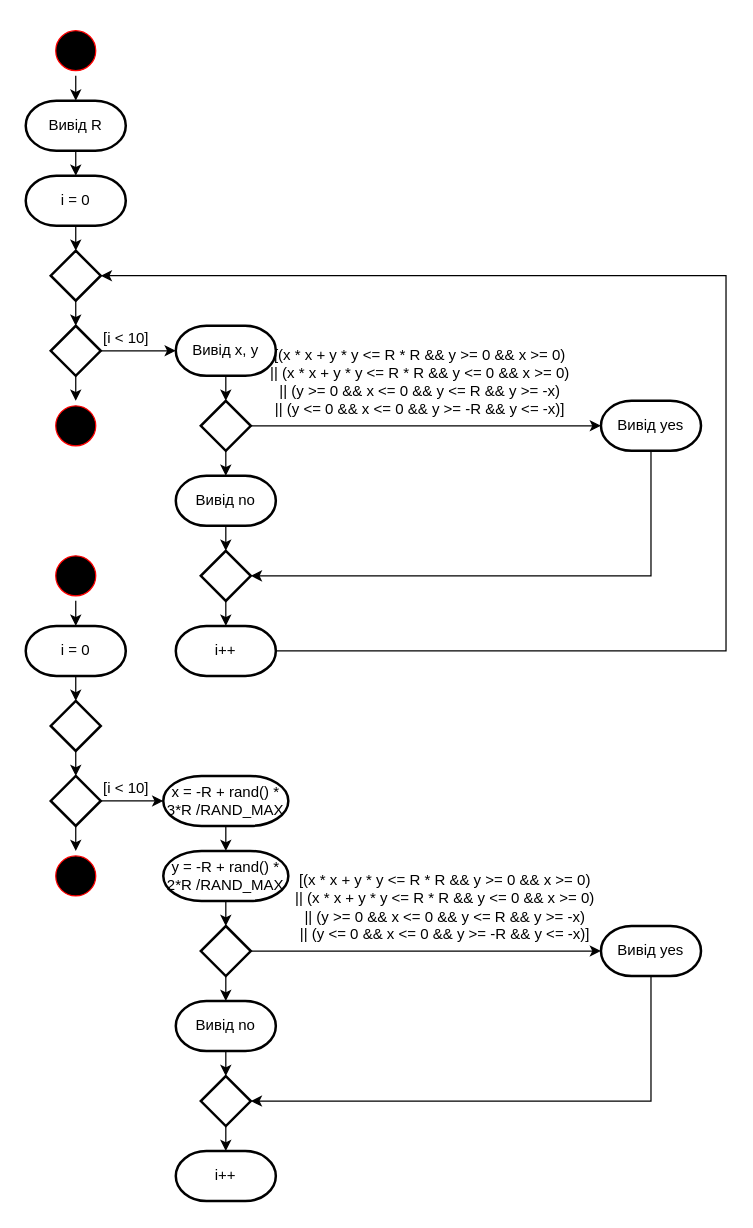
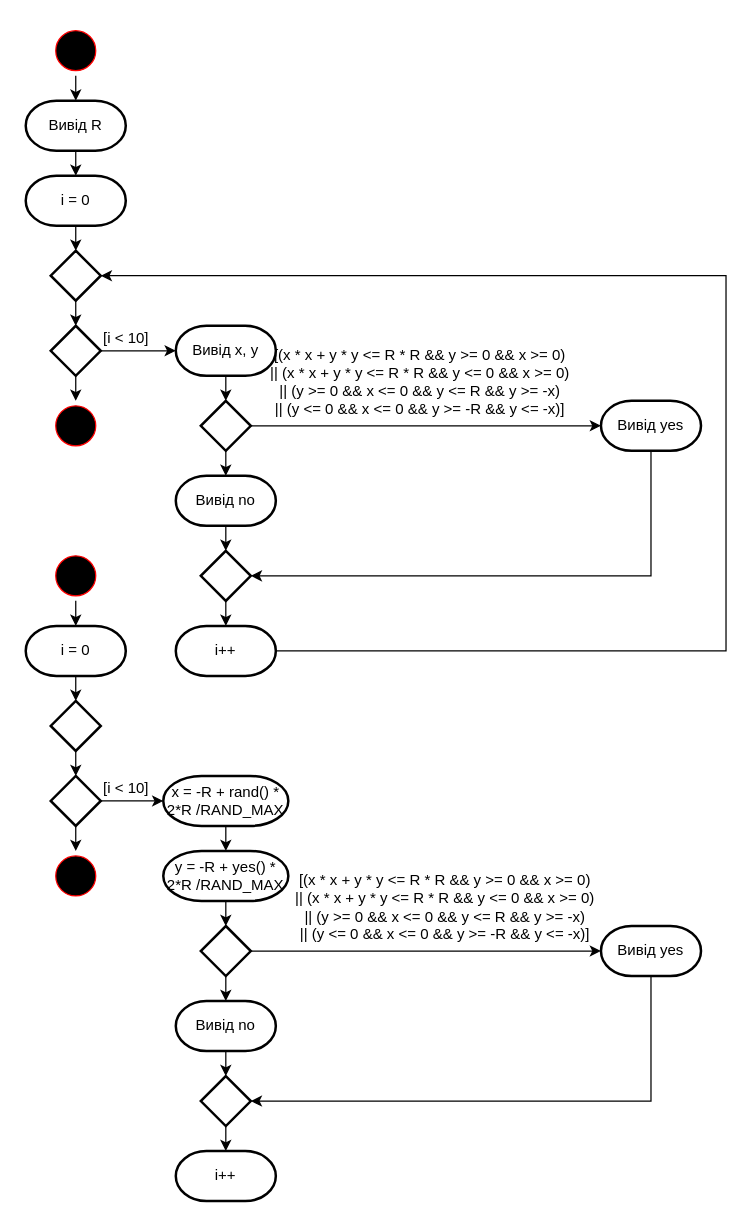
  <mxCell id="0" />
  <mxCell id="1" parent="0" />
  <mxCell id="2" style="edgeStyle=orthogonalEdgeStyle;rounded=0;orthogonalLoop=1;jettySize=auto;html=1;exitX=0.5;exitY=1;exitDx=0;exitDy=0;fontSize=12;" edge="1" parent="1" source="3"><mxGeometry relative="1" as="geometry"><mxPoint x="60" y="80" as="targetPoint" /></mxGeometry></mxCell>
  <mxCell id="3" value="" style="ellipse;html=1;shape=startState;fillColor=#000000;strokeColor=#ff0000;fontSize=12;" vertex="1" parent="1"><mxGeometry x="40" y="20" width="40" height="40" as="geometry" /></mxCell>
  <mxCell id="4" style="edgeStyle=orthogonalEdgeStyle;rounded=0;orthogonalLoop=1;jettySize=auto;html=1;exitX=0.5;exitY=1;exitDx=0;exitDy=0;exitPerimeter=0;entryX=0.5;entryY=0;entryDx=0;entryDy=0;entryPerimeter=0;fontSize=12;" edge="1" parent="1" source="5" target="7"><mxGeometry relative="1" as="geometry" /></mxCell>
  <mxCell id="5" value="i = 0" style="strokeWidth=2;html=1;shape=mxgraph.flowchart.terminator;whiteSpace=wrap;fontSize=12;" vertex="1" parent="1"><mxGeometry x="20" y="140" width="80" height="40" as="geometry" /></mxCell>
  <mxCell id="6" style="edgeStyle=orthogonalEdgeStyle;rounded=0;orthogonalLoop=1;jettySize=auto;html=1;exitX=0.5;exitY=1;exitDx=0;exitDy=0;exitPerimeter=0;fontSize=12;" edge="1" parent="1" source="7"><mxGeometry relative="1" as="geometry"><mxPoint x="60" y="260" as="targetPoint" /></mxGeometry></mxCell>
  <mxCell id="7" value="" style="strokeWidth=2;html=1;shape=mxgraph.flowchart.decision;whiteSpace=wrap;fontSize=12;" vertex="1" parent="1"><mxGeometry x="40" y="200" width="40" height="40" as="geometry" /></mxCell>
  <mxCell id="8" style="edgeStyle=orthogonalEdgeStyle;rounded=0;orthogonalLoop=1;jettySize=auto;html=1;exitX=0.5;exitY=1;exitDx=0;exitDy=0;exitPerimeter=0;fontSize=12;" edge="1" parent="1" source="9"><mxGeometry relative="1" as="geometry"><mxPoint x="60" y="320" as="targetPoint" /></mxGeometry></mxCell>
  <mxCell id="9" value="" style="strokeWidth=2;html=1;shape=mxgraph.flowchart.decision;whiteSpace=wrap;fontSize=12;" vertex="1" parent="1"><mxGeometry x="40" y="260" width="40" height="40" as="geometry" /></mxCell>
  <mxCell id="10" value="" style="endArrow=classic;html=1;rounded=0;fontSize=12;exitX=1;exitY=0.5;exitDx=0;exitDy=0;exitPerimeter=0;" edge="1" parent="1" source="9"><mxGeometry width="50" height="50" relative="1" as="geometry"><mxPoint x="350" y="390" as="sourcePoint" /><mxPoint x="140" y="280" as="targetPoint" /></mxGeometry></mxCell>
  <mxCell id="11" value="[i &amp;lt; 10]" style="text;html=1;align=center;verticalAlign=middle;resizable=0;points=[];autosize=1;strokeColor=none;fillColor=none;fontSize=12;" vertex="1" parent="1"><mxGeometry x="70" y="255" width="60" height="30" as="geometry" /></mxCell>
  <mxCell id="12" style="edgeStyle=orthogonalEdgeStyle;rounded=0;orthogonalLoop=1;jettySize=auto;html=1;exitX=0.5;exitY=1;exitDx=0;exitDy=0;exitPerimeter=0;fontSize=12;" edge="1" parent="1" source="13"><mxGeometry relative="1" as="geometry"><mxPoint x="180" y="320" as="targetPoint" /></mxGeometry></mxCell>
  <mxCell id="13" value="Вивід x, y" style="strokeWidth=2;html=1;shape=mxgraph.flowchart.terminator;whiteSpace=wrap;fontSize=12;" vertex="1" parent="1"><mxGeometry x="140" y="260" width="80" height="40" as="geometry" /></mxCell>
  <mxCell id="14" style="edgeStyle=orthogonalEdgeStyle;rounded=0;orthogonalLoop=1;jettySize=auto;html=1;exitX=0.5;exitY=1;exitDx=0;exitDy=0;exitPerimeter=0;entryX=0.5;entryY=0;entryDx=0;entryDy=0;entryPerimeter=0;fontSize=12;" edge="1" parent="1" source="15" target="5"><mxGeometry relative="1" as="geometry" /></mxCell>
  <mxCell id="15" value="Вивід R" style="strokeWidth=2;html=1;shape=mxgraph.flowchart.terminator;whiteSpace=wrap;fontSize=12;" vertex="1" parent="1"><mxGeometry x="20" y="80" width="80" height="40" as="geometry" /></mxCell>
  <mxCell id="16" style="edgeStyle=orthogonalEdgeStyle;rounded=0;orthogonalLoop=1;jettySize=auto;html=1;exitX=1;exitY=0.5;exitDx=0;exitDy=0;exitPerimeter=0;fontSize=12;" edge="1" parent="1" source="18"><mxGeometry relative="1" as="geometry"><mxPoint x="480" y="340" as="targetPoint" /></mxGeometry></mxCell>
  <mxCell id="17" style="edgeStyle=orthogonalEdgeStyle;rounded=0;orthogonalLoop=1;jettySize=auto;html=1;exitX=0.5;exitY=1;exitDx=0;exitDy=0;exitPerimeter=0;entryX=0.5;entryY=0;entryDx=0;entryDy=0;entryPerimeter=0;fontSize=12;" edge="1" parent="1" source="18" target="23"><mxGeometry relative="1" as="geometry" /></mxCell>
  <mxCell id="18" value="" style="strokeWidth=2;html=1;shape=mxgraph.flowchart.decision;whiteSpace=wrap;fontSize=12;" vertex="1" parent="1"><mxGeometry x="160" y="320" width="40" height="40" as="geometry" /></mxCell>
  <mxCell id="19" value="&lt;div&gt;[(x * x + y * y &amp;lt;= R * R &amp;amp;&amp;amp; y &amp;gt;= 0 &amp;amp;&amp;amp; x &amp;gt;= 0)&lt;/div&gt;&lt;div&gt;&lt;span style=&quot;&quot;&gt;&#09;&#09;&#09;&lt;/span&gt;|| (x * x + y * y &amp;lt;= R * R &amp;amp;&amp;amp; y &amp;lt;= 0 &amp;amp;&amp;amp; x &amp;gt;= 0)&lt;/div&gt;&lt;div&gt;&lt;span style=&quot;&quot;&gt;&#09;&#09;&#09;&lt;/span&gt;|| (y &amp;gt;= 0 &amp;amp;&amp;amp; x &amp;lt;= 0 &amp;amp;&amp;amp; y &amp;lt;= R &amp;amp;&amp;amp; y &amp;gt;= -x)&lt;/div&gt;&lt;div&gt;&lt;span style=&quot;&quot;&gt;&#09;&#09;&#09;&lt;/span&gt;|| (y &amp;lt;= 0 &amp;amp;&amp;amp; x &amp;lt;= 0 &amp;amp;&amp;amp; y &amp;gt;= -R &amp;amp;&amp;amp; y &amp;lt;= -x)]&lt;/div&gt;" style="text;html=1;align=center;verticalAlign=middle;resizable=0;points=[];autosize=1;strokeColor=none;fillColor=none;fontSize=12;" vertex="1" parent="1"><mxGeometry x="210" y="270" width="250" height="70" as="geometry" /></mxCell>
  <mxCell id="20" style="edgeStyle=orthogonalEdgeStyle;rounded=0;orthogonalLoop=1;jettySize=auto;html=1;exitX=0.5;exitY=1;exitDx=0;exitDy=0;exitPerimeter=0;fontSize=12;" edge="1" parent="1" source="21"><mxGeometry relative="1" as="geometry"><mxPoint x="200" y="460" as="targetPoint" /><Array as="points"><mxPoint x="520" y="460" /></Array></mxGeometry></mxCell>
  <mxCell id="21" value="Вивід yes" style="strokeWidth=2;html=1;shape=mxgraph.flowchart.terminator;whiteSpace=wrap;fontSize=12;" vertex="1" parent="1"><mxGeometry x="480" y="320" width="80" height="40" as="geometry" /></mxCell>
  <mxCell id="22" style="edgeStyle=orthogonalEdgeStyle;rounded=0;orthogonalLoop=1;jettySize=auto;html=1;exitX=0.5;exitY=1;exitDx=0;exitDy=0;exitPerimeter=0;entryX=0.5;entryY=0;entryDx=0;entryDy=0;entryPerimeter=0;fontSize=12;" edge="1" parent="1" source="23" target="25"><mxGeometry relative="1" as="geometry" /></mxCell>
  <mxCell id="23" value="Вивід no" style="strokeWidth=2;html=1;shape=mxgraph.flowchart.terminator;whiteSpace=wrap;fontSize=12;" vertex="1" parent="1"><mxGeometry x="140" y="380" width="80" height="40" as="geometry" /></mxCell>
  <mxCell id="24" style="edgeStyle=orthogonalEdgeStyle;rounded=0;orthogonalLoop=1;jettySize=auto;html=1;exitX=0.5;exitY=1;exitDx=0;exitDy=0;exitPerimeter=0;entryX=0.5;entryY=0;entryDx=0;entryDy=0;entryPerimeter=0;fontSize=12;" edge="1" parent="1" source="25" target="27"><mxGeometry relative="1" as="geometry" /></mxCell>
  <mxCell id="25" value="" style="strokeWidth=2;html=1;shape=mxgraph.flowchart.decision;whiteSpace=wrap;fontSize=12;" vertex="1" parent="1"><mxGeometry x="160" y="440" width="40" height="40" as="geometry" /></mxCell>
  <mxCell id="26" style="edgeStyle=orthogonalEdgeStyle;rounded=0;orthogonalLoop=1;jettySize=auto;html=1;exitX=1;exitY=0.5;exitDx=0;exitDy=0;exitPerimeter=0;fontSize=12;entryX=1;entryY=0.5;entryDx=0;entryDy=0;entryPerimeter=0;" edge="1" parent="1" source="27" target="7"><mxGeometry relative="1" as="geometry"><mxPoint x="580" y="220" as="targetPoint" /><Array as="points"><mxPoint x="580" y="520" /><mxPoint x="580" y="220" /></Array></mxGeometry></mxCell>
  <mxCell id="27" value="i++" style="strokeWidth=2;html=1;shape=mxgraph.flowchart.terminator;whiteSpace=wrap;fontSize=12;" vertex="1" parent="1"><mxGeometry x="140" y="500" width="80" height="40" as="geometry" /></mxCell>
  <mxCell id="28" value="" style="ellipse;html=1;shape=startState;fillColor=#000000;strokeColor=#ff0000;fontSize=12;" vertex="1" parent="1"><mxGeometry x="40" y="320" width="40" height="40" as="geometry" /></mxCell>
  <mxCell id="29" value="" style="ellipse;html=1;shape=startState;fillColor=#000000;strokeColor=#ff0000;fontSize=12;" vertex="1" parent="1"><mxGeometry x="40" y="440" width="40" height="40" as="geometry" /></mxCell>
  <mxCell id="30" style="edgeStyle=orthogonalEdgeStyle;rounded=0;orthogonalLoop=1;jettySize=auto;html=1;exitX=0.5;exitY=1;exitDx=0;exitDy=0;exitPerimeter=0;entryX=0.5;entryY=0;entryDx=0;entryDy=0;entryPerimeter=0;fontSize=12;" edge="1" parent="1" source="31" target="33"><mxGeometry relative="1" as="geometry" /></mxCell>
  <mxCell id="31" value="i = 0" style="strokeWidth=2;html=1;shape=mxgraph.flowchart.terminator;whiteSpace=wrap;fontSize=12;" vertex="1" parent="1"><mxGeometry x="20" y="500" width="80" height="40" as="geometry" /></mxCell>
  <mxCell id="32" style="edgeStyle=orthogonalEdgeStyle;rounded=0;orthogonalLoop=1;jettySize=auto;html=1;exitX=0.5;exitY=1;exitDx=0;exitDy=0;exitPerimeter=0;fontSize=12;" edge="1" parent="1" source="33"><mxGeometry relative="1" as="geometry"><mxPoint x="60" y="620" as="targetPoint" /></mxGeometry></mxCell>
  <mxCell id="33" value="" style="strokeWidth=2;html=1;shape=mxgraph.flowchart.decision;whiteSpace=wrap;fontSize=12;" vertex="1" parent="1"><mxGeometry x="40" y="560" width="40" height="40" as="geometry" /></mxCell>
  <mxCell id="34" style="edgeStyle=orthogonalEdgeStyle;rounded=0;orthogonalLoop=1;jettySize=auto;html=1;exitX=0.5;exitY=1;exitDx=0;exitDy=0;exitPerimeter=0;fontSize=12;" edge="1" parent="1" source="35"><mxGeometry relative="1" as="geometry"><mxPoint x="60" y="680" as="targetPoint" /></mxGeometry></mxCell>
  <mxCell id="35" value="" style="strokeWidth=2;html=1;shape=mxgraph.flowchart.decision;whiteSpace=wrap;fontSize=12;" vertex="1" parent="1"><mxGeometry x="40" y="620" width="40" height="40" as="geometry" /></mxCell>
  <mxCell id="36" value="" style="endArrow=classic;html=1;rounded=0;fontSize=12;exitX=1;exitY=0.5;exitDx=0;exitDy=0;exitPerimeter=0;entryX=0;entryY=0.5;entryDx=0;entryDy=0;entryPerimeter=0;" edge="1" parent="1" source="35" target="39"><mxGeometry width="50" height="50" relative="1" as="geometry"><mxPoint x="350" y="750" as="sourcePoint" /><mxPoint x="120" y="640" as="targetPoint" /></mxGeometry></mxCell>
  <mxCell id="37" value="[i &amp;lt; 10]" style="text;html=1;align=center;verticalAlign=middle;resizable=0;points=[];autosize=1;strokeColor=none;fillColor=none;fontSize=12;" vertex="1" parent="1"><mxGeometry x="70" y="615" width="60" height="30" as="geometry" /></mxCell>
  <mxCell id="38" style="edgeStyle=orthogonalEdgeStyle;rounded=0;orthogonalLoop=1;jettySize=auto;html=1;exitX=0.5;exitY=1;exitDx=0;exitDy=0;exitPerimeter=0;fontSize=12;" edge="1" parent="1" source="39"><mxGeometry relative="1" as="geometry"><mxPoint x="180" y="680" as="targetPoint" /></mxGeometry></mxCell>
- <mxCell id="39" value="x = -R + rand() * 3*R /RAND_MAX" style="strokeWidth=2;html=1;shape=mxgraph.flowchart.terminator;whiteSpace=wrap;fontSize=12;" vertex="1" parent="1"><mxGeometry x="130" y="620" width="100" height="40" as="geometry" /></mxCell>
+ <mxCell id="39" value="x = -R + rand() * 2*R /RAND_MAX" style="strokeWidth=2;html=1;shape=mxgraph.flowchart.terminator;whiteSpace=wrap;fontSize=12;" vertex="1" parent="1"><mxGeometry x="130" y="620" width="100" height="40" as="geometry" /></mxCell>
  <mxCell id="40" style="edgeStyle=orthogonalEdgeStyle;rounded=0;orthogonalLoop=1;jettySize=auto;html=1;exitX=0.5;exitY=1;exitDx=0;exitDy=0;exitPerimeter=0;entryX=0.5;entryY=0;entryDx=0;entryDy=0;entryPerimeter=0;fontSize=12;" edge="1" parent="1" target="31"><mxGeometry relative="1" as="geometry"><mxPoint x="60" y="480" as="sourcePoint" /></mxGeometry></mxCell>
  <mxCell id="41" style="edgeStyle=orthogonalEdgeStyle;rounded=0;orthogonalLoop=1;jettySize=auto;html=1;exitX=1;exitY=0.5;exitDx=0;exitDy=0;exitPerimeter=0;fontSize=12;" edge="1" parent="1" source="43"><mxGeometry relative="1" as="geometry"><mxPoint x="480" y="760" as="targetPoint" /></mxGeometry></mxCell>
  <mxCell id="42" style="edgeStyle=orthogonalEdgeStyle;rounded=0;orthogonalLoop=1;jettySize=auto;html=1;exitX=0.5;exitY=1;exitDx=0;exitDy=0;exitPerimeter=0;entryX=0.5;entryY=0;entryDx=0;entryDy=0;entryPerimeter=0;fontSize=12;" edge="1" parent="1" source="43" target="48"><mxGeometry relative="1" as="geometry" /></mxCell>
  <mxCell id="43" value="" style="strokeWidth=2;html=1;shape=mxgraph.flowchart.decision;whiteSpace=wrap;fontSize=12;" vertex="1" parent="1"><mxGeometry x="160" y="740" width="40" height="40" as="geometry" /></mxCell>
  <mxCell id="44" value="&lt;div&gt;[(x * x + y * y &amp;lt;= R * R &amp;amp;&amp;amp; y &amp;gt;= 0 &amp;amp;&amp;amp; x &amp;gt;= 0)&lt;/div&gt;&lt;div&gt;&lt;span style=&quot;&quot;&gt;&#09;&#09;&#09;&lt;/span&gt;|| (x * x + y * y &amp;lt;= R * R &amp;amp;&amp;amp; y &amp;lt;= 0 &amp;amp;&amp;amp; x &amp;gt;= 0)&lt;/div&gt;&lt;div&gt;&lt;span style=&quot;&quot;&gt;&#09;&#09;&#09;&lt;/span&gt;|| (y &amp;gt;= 0 &amp;amp;&amp;amp; x &amp;lt;= 0 &amp;amp;&amp;amp; y &amp;lt;= R &amp;amp;&amp;amp; y &amp;gt;= -x)&lt;/div&gt;&lt;div&gt;&lt;span style=&quot;&quot;&gt;&#09;&#09;&#09;&lt;/span&gt;|| (y &amp;lt;= 0 &amp;amp;&amp;amp; x &amp;lt;= 0 &amp;amp;&amp;amp; y &amp;gt;= -R &amp;amp;&amp;amp; y &amp;lt;= -x)]&lt;/div&gt;" style="text;html=1;align=center;verticalAlign=middle;resizable=0;points=[];autosize=1;strokeColor=none;fillColor=none;fontSize=12;" vertex="1" parent="1"><mxGeometry x="230" y="690" width="250" height="70" as="geometry" /></mxCell>
  <mxCell id="45" style="edgeStyle=orthogonalEdgeStyle;rounded=0;orthogonalLoop=1;jettySize=auto;html=1;exitX=0.5;exitY=1;exitDx=0;exitDy=0;exitPerimeter=0;fontSize=12;" edge="1" parent="1" source="46"><mxGeometry relative="1" as="geometry"><mxPoint x="200" y="880" as="targetPoint" /><Array as="points"><mxPoint x="520" y="880" /></Array></mxGeometry></mxCell>
  <mxCell id="46" value="Вивід yes" style="strokeWidth=2;html=1;shape=mxgraph.flowchart.terminator;whiteSpace=wrap;fontSize=12;" vertex="1" parent="1"><mxGeometry x="480" y="740" width="80" height="40" as="geometry" /></mxCell>
  <mxCell id="47" style="edgeStyle=orthogonalEdgeStyle;rounded=0;orthogonalLoop=1;jettySize=auto;html=1;exitX=0.5;exitY=1;exitDx=0;exitDy=0;exitPerimeter=0;entryX=0.5;entryY=0;entryDx=0;entryDy=0;entryPerimeter=0;fontSize=12;" edge="1" parent="1" source="48" target="50"><mxGeometry relative="1" as="geometry" /></mxCell>
  <mxCell id="48" value="Вивід no" style="strokeWidth=2;html=1;shape=mxgraph.flowchart.terminator;whiteSpace=wrap;fontSize=12;" vertex="1" parent="1"><mxGeometry x="140" y="800" width="80" height="40" as="geometry" /></mxCell>
  <mxCell id="49" style="edgeStyle=orthogonalEdgeStyle;rounded=0;orthogonalLoop=1;jettySize=auto;html=1;exitX=0.5;exitY=1;exitDx=0;exitDy=0;exitPerimeter=0;entryX=0.5;entryY=0;entryDx=0;entryDy=0;entryPerimeter=0;fontSize=12;" edge="1" parent="1" source="50" target="51"><mxGeometry relative="1" as="geometry" /></mxCell>
  <mxCell id="50" value="" style="strokeWidth=2;html=1;shape=mxgraph.flowchart.decision;whiteSpace=wrap;fontSize=12;" vertex="1" parent="1"><mxGeometry x="160" y="860" width="40" height="40" as="geometry" /></mxCell>
  <mxCell id="51" value="i++" style="strokeWidth=2;html=1;shape=mxgraph.flowchart.terminator;whiteSpace=wrap;fontSize=12;" vertex="1" parent="1"><mxGeometry x="140" y="920" width="80" height="40" as="geometry" /></mxCell>
  <mxCell id="52" value="" style="ellipse;html=1;shape=startState;fillColor=#000000;strokeColor=#ff0000;fontSize=12;" vertex="1" parent="1"><mxGeometry x="40" y="680" width="40" height="40" as="geometry" /></mxCell>
  <mxCell id="53" style="edgeStyle=orthogonalEdgeStyle;rounded=0;orthogonalLoop=1;jettySize=auto;html=1;exitX=0.5;exitY=1;exitDx=0;exitDy=0;exitPerimeter=0;entryX=0.5;entryY=0;entryDx=0;entryDy=0;entryPerimeter=0;fontSize=12;" edge="1" parent="1" source="54" target="43"><mxGeometry relative="1" as="geometry" /></mxCell>
- <mxCell id="54" value="y = -R + rand() * 2*R /RAND_MAX" style="strokeWidth=2;html=1;shape=mxgraph.flowchart.terminator;whiteSpace=wrap;fontSize=12;" vertex="1" parent="1"><mxGeometry x="130" y="680" width="100" height="40" as="geometry" /></mxCell>
+ <mxCell id="54" value="y = -R + yes() * 2*R /RAND_MAX" style="strokeWidth=2;html=1;shape=mxgraph.flowchart.terminator;whiteSpace=wrap;fontSize=12;" vertex="1" parent="1"><mxGeometry x="130" y="680" width="100" height="40" as="geometry" /></mxCell>
